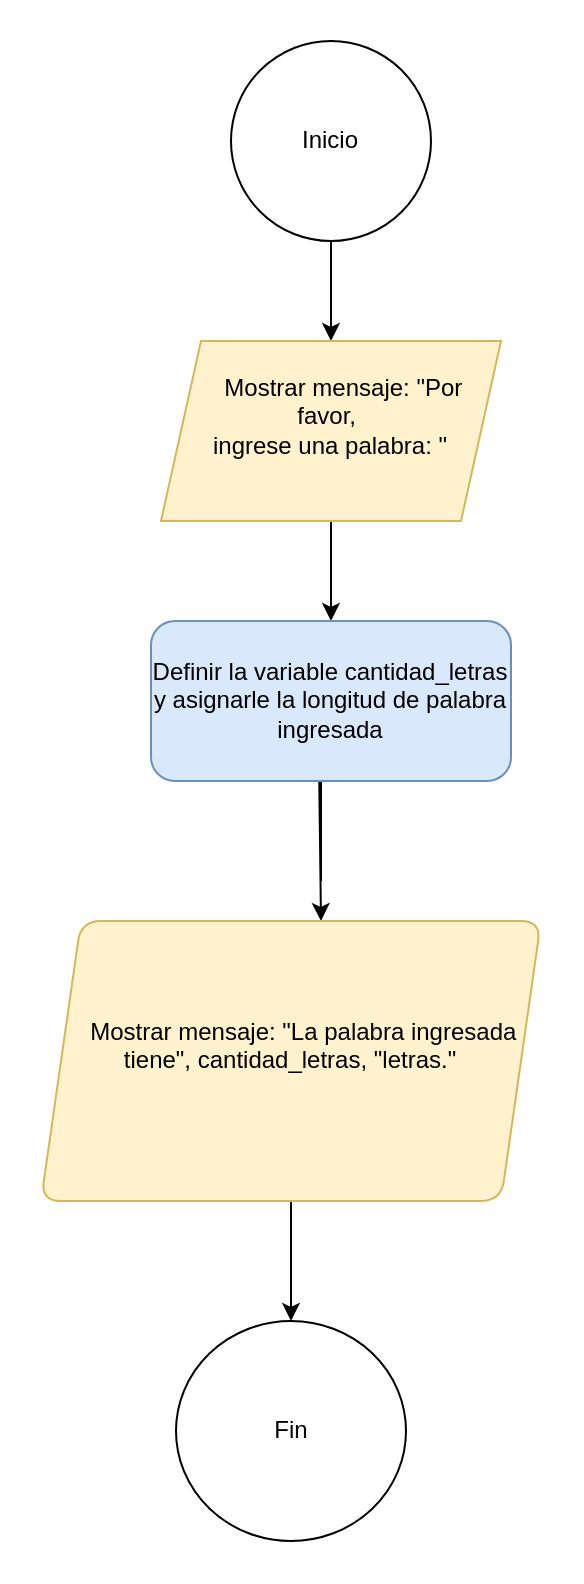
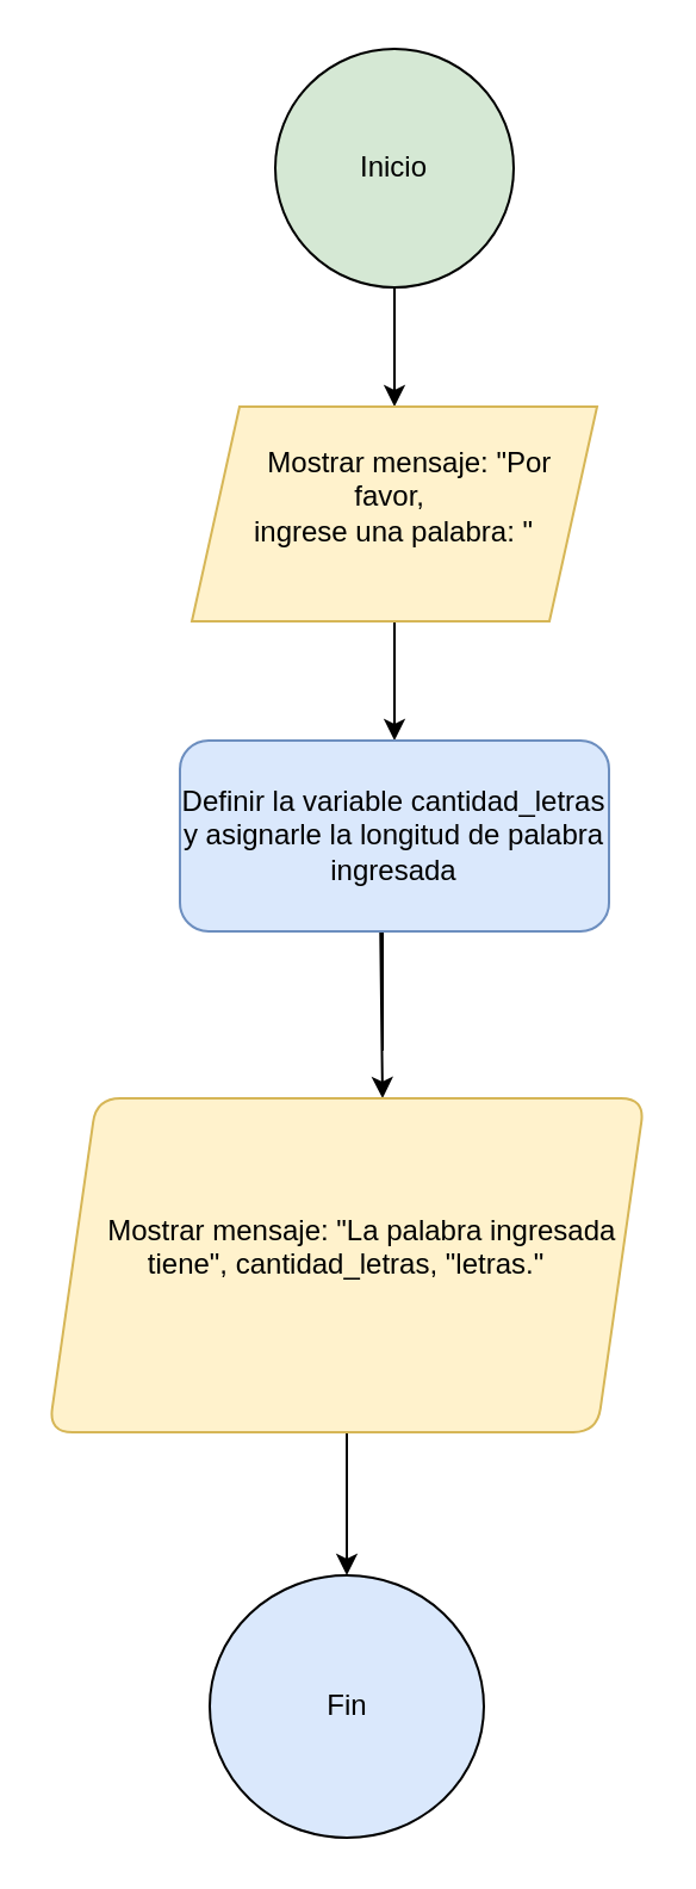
  <mxCell id="0" />
  <mxCell id="1" parent="0" />
  <mxCell id="2" value="" style="edgeStyle=orthogonalEdgeStyle;rounded=0;orthogonalLoop=1;jettySize=auto;html=1;" edge="1" parent="1" source="3" target="5"><mxGeometry relative="1" as="geometry" /></mxCell>
- <mxCell id="3" value="Inicio" style="ellipse;whiteSpace=wrap;html=1;aspect=fixed;" vertex="1" parent="1"><mxGeometry x="115" y="20" width="100" height="100" as="geometry" /></mxCell>
+ <mxCell id="3" value="Inicio" style="ellipse;whiteSpace=wrap;html=1;aspect=fixed;fillColor=#d5e8d4;" vertex="1" parent="1"><mxGeometry x="115" y="20" width="100" height="100" as="geometry" /></mxCell>
  <mxCell id="4" value="" style="edgeStyle=orthogonalEdgeStyle;rounded=0;orthogonalLoop=1;jettySize=auto;html=1;" edge="1" parent="1" source="5" target="7"><mxGeometry relative="1" as="geometry" /></mxCell>
  <mxCell id="5" value="&lt;div&gt;&amp;nbsp; &amp;nbsp; Mostrar mensaje: &quot;Por favor,&amp;nbsp;&lt;/div&gt;&lt;div&gt;ingrese una palabra: &quot;&lt;/div&gt;&lt;div&gt;&lt;br&gt;&lt;/div&gt;" style="shape=parallelogram;perimeter=parallelogramPerimeter;whiteSpace=wrap;html=1;fixedSize=1;fillColor=#fff2cc;strokeColor=#d6b656;" vertex="1" parent="1"><mxGeometry x="80" y="170" width="170" height="90" as="geometry" /></mxCell>
  <mxCell id="6" value="" style="edgeStyle=orthogonalEdgeStyle;rounded=0;orthogonalLoop=1;jettySize=auto;html=1;" edge="1" parent="1"><mxGeometry relative="1" as="geometry"><mxPoint x="160" y="440" as="sourcePoint" /><mxPoint x="160" y="460" as="targetPoint" /><Array as="points"><mxPoint x="160" y="380" /><mxPoint x="159" y="380" /></Array></mxGeometry></mxCell>
  <mxCell id="7" value="Definir la variable cantidad_letras y asignarle la longitud de palabra ingresada" style="rounded=1;whiteSpace=wrap;html=1;fillColor=#dae8fc;strokeColor=#6c8ebf;" vertex="1" parent="1"><mxGeometry x="75" y="310" width="180" height="80" as="geometry" /></mxCell>
  <mxCell id="8" value="" style="edgeStyle=orthogonalEdgeStyle;rounded=0;orthogonalLoop=1;jettySize=auto;html=1;" edge="1" parent="1" source="11"><mxGeometry relative="1" as="geometry"><mxPoint x="130" y="720" as="targetPoint" /><Array as="points"><mxPoint x="145" y="660" /><mxPoint x="131" y="660" /></Array></mxGeometry></mxCell>
  <mxCell id="9" value="" style="edgeStyle=orthogonalEdgeStyle;rounded=0;orthogonalLoop=1;jettySize=auto;html=1;" edge="1" parent="1" source="10" target="11"><mxGeometry relative="1" as="geometry" /></mxCell>
  <mxCell id="10" value="&lt;div&gt;&amp;nbsp; &amp;nbsp; Mostrar mensaje: &quot;La palabra ingresada tiene&quot;, cantidad_letras, &quot;letras.&quot;&lt;/div&gt;&lt;div&gt;&lt;br&gt;&lt;/div&gt;" style="shape=parallelogram;perimeter=parallelogramPerimeter;whiteSpace=wrap;html=1;fixedSize=1;rounded=1;fillColor=#fff2cc;strokeColor=#d6b656;" vertex="1" parent="1"><mxGeometry x="20" y="460" width="250" height="140" as="geometry" /></mxCell>
- <mxCell id="11" value="Fin" style="ellipse;whiteSpace=wrap;html=1;rounded=1;" vertex="1" parent="1"><mxGeometry x="87.5" y="660" width="115" height="110" as="geometry" /></mxCell>
+ <mxCell id="11" value="Fin" style="ellipse;whiteSpace=wrap;html=1;rounded=1;fillColor=#dae8fc;" vertex="1" parent="1"><mxGeometry x="87.5" y="660" width="115" height="110" as="geometry" /></mxCell>
